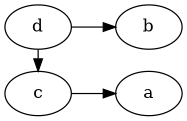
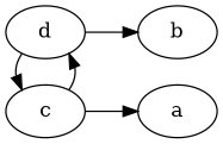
  digraph {
    rankdir=LR
    c
    d
    a
    b
    subgraph sub_1 {
      rank=same
      c
      d
    }
    subgraph sub_2 {
      rank=same
      a
      b
    }
+   c -> d
    c -> a
    d -> c
    d -> b
  }
